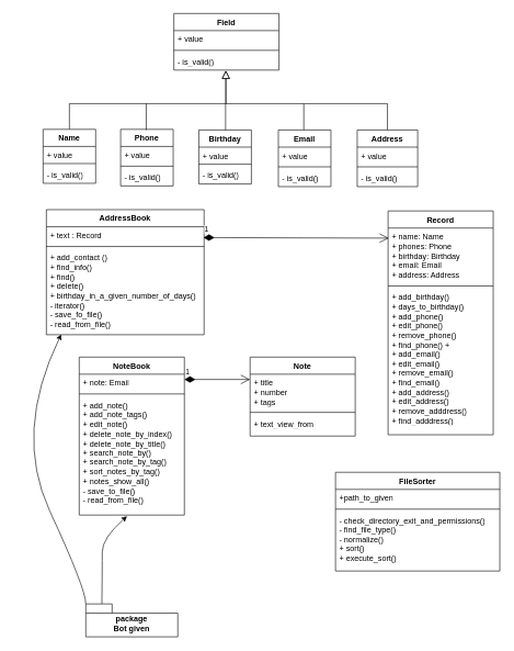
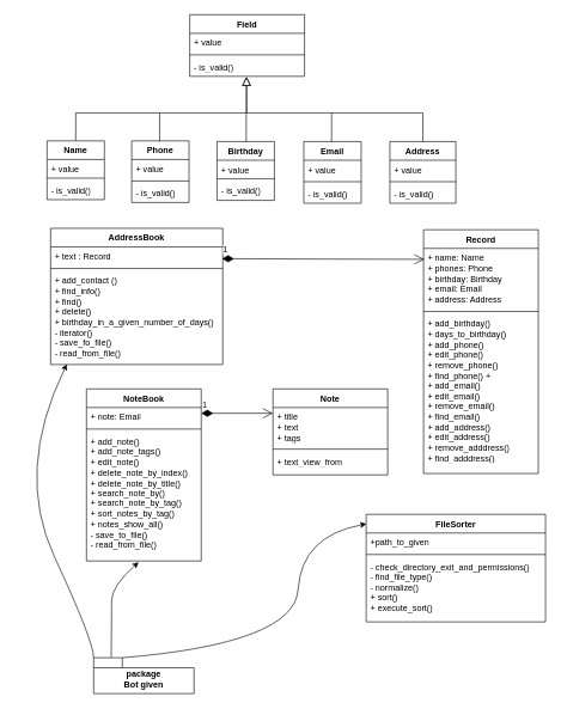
  <mxCell id="0" />
  <mxCell id="1" parent="0" />
  <mxCell id="2" value="" style="endArrow=block;endSize=10;endFill=0;shadow=0;strokeWidth=1;rounded=0;edgeStyle=elbowEdgeStyle;elbow=vertical;entryX=0.495;entryY=1.027;entryDx=0;entryDy=0;entryPerimeter=0;exitX=0.5;exitY=0;exitDx=0;exitDy=0;" parent="1" source="8" target="7" edge="1"><mxGeometry width="160" relative="1" as="geometry"><mxPoint x="104" y="210" as="sourcePoint" /><mxPoint x="324" y="198" as="targetPoint" /><Array as="points"><mxPoint x="224" y="157" /></Array></mxGeometry></mxCell>
  <mxCell id="3" value="" style="endArrow=block;endSize=10;endFill=0;shadow=0;strokeWidth=1;rounded=0;edgeStyle=elbowEdgeStyle;elbow=vertical;entryX=0.494;entryY=1.027;entryDx=0;entryDy=0;entryPerimeter=0;exitX=0.5;exitY=0;exitDx=0;exitDy=0;" parent="1" source="24" target="7" edge="1"><mxGeometry width="160" relative="1" as="geometry"><mxPoint x="584" y="210" as="sourcePoint" /><mxPoint x="324" y="198" as="targetPoint" /><Array as="points"><mxPoint x="464" y="157" /></Array></mxGeometry></mxCell>
  <mxCell id="4" value="Field" style="swimlane;fontStyle=1;align=center;verticalAlign=top;childLayout=stackLayout;horizontal=1;startSize=26;horizontalStack=0;resizeParent=1;resizeParentMax=0;resizeLast=0;collapsible=1;marginBottom=0;whiteSpace=wrap;html=1;" vertex="1" parent="1"><mxGeometry x="264" y="20" width="160" height="86" as="geometry" /></mxCell>
  <mxCell id="5" value="+ value" style="text;strokeColor=none;fillColor=none;align=left;verticalAlign=top;spacingLeft=4;spacingRight=4;overflow=hidden;rotatable=0;points=[[0,0.5],[1,0.5]];portConstraint=eastwest;whiteSpace=wrap;html=1;" vertex="1" parent="4"><mxGeometry y="26" width="160" height="26" as="geometry" /></mxCell>
  <mxCell id="6" value="" style="line;strokeWidth=1;fillColor=none;align=left;verticalAlign=middle;spacingTop=-1;spacingLeft=3;spacingRight=3;rotatable=0;labelPosition=right;points=[];portConstraint=eastwest;strokeColor=inherit;" vertex="1" parent="4"><mxGeometry y="52" width="160" height="8" as="geometry" /></mxCell>
  <mxCell id="7" value="- is_valid()" style="text;strokeColor=none;fillColor=none;align=left;verticalAlign=top;spacingLeft=4;spacingRight=4;overflow=hidden;rotatable=0;points=[[0,0.5],[1,0.5]];portConstraint=eastwest;whiteSpace=wrap;html=1;" vertex="1" parent="4"><mxGeometry y="60" width="160" height="26" as="geometry" /></mxCell>
  <mxCell id="8" value="Name" style="swimlane;fontStyle=1;align=center;verticalAlign=top;childLayout=stackLayout;horizontal=1;startSize=26;horizontalStack=0;resizeParent=1;resizeParentMax=0;resizeLast=0;collapsible=1;marginBottom=0;whiteSpace=wrap;html=1;" vertex="1" parent="1"><mxGeometry x="65" y="196" width="80" height="82" as="geometry" /></mxCell>
  <mxCell id="9" value="+ value" style="text;strokeColor=none;fillColor=none;align=left;verticalAlign=top;spacingLeft=4;spacingRight=4;overflow=hidden;rotatable=0;points=[[0,0.5],[1,0.5]];portConstraint=eastwest;whiteSpace=wrap;html=1;" vertex="1" parent="8"><mxGeometry y="26" width="80" height="22" as="geometry" /></mxCell>
  <mxCell id="10" value="" style="line;strokeWidth=1;fillColor=none;align=left;verticalAlign=middle;spacingTop=-1;spacingLeft=3;spacingRight=3;rotatable=0;labelPosition=right;points=[];portConstraint=eastwest;strokeColor=inherit;" vertex="1" parent="8"><mxGeometry y="48" width="80" height="8" as="geometry" /></mxCell>
  <mxCell id="11" value="- is_valid()" style="text;strokeColor=none;fillColor=none;align=left;verticalAlign=top;spacingLeft=4;spacingRight=4;overflow=hidden;rotatable=0;points=[[0,0.5],[1,0.5]];portConstraint=eastwest;whiteSpace=wrap;html=1;" vertex="1" parent="8"><mxGeometry y="56" width="80" height="26" as="geometry" /></mxCell>
  <mxCell id="12" value="Phone" style="swimlane;fontStyle=1;align=center;verticalAlign=top;childLayout=stackLayout;horizontal=1;startSize=26;horizontalStack=0;resizeParent=1;resizeParentMax=0;resizeLast=0;collapsible=1;marginBottom=0;whiteSpace=wrap;html=1;" vertex="1" parent="1"><mxGeometry x="183" y="196" width="80" height="86" as="geometry" /></mxCell>
  <mxCell id="13" value="+ value" style="text;strokeColor=none;fillColor=none;align=left;verticalAlign=top;spacingLeft=4;spacingRight=4;overflow=hidden;rotatable=0;points=[[0,0.5],[1,0.5]];portConstraint=eastwest;whiteSpace=wrap;html=1;" vertex="1" parent="12"><mxGeometry y="26" width="80" height="26" as="geometry" /></mxCell>
  <mxCell id="14" value="" style="line;strokeWidth=1;fillColor=none;align=left;verticalAlign=middle;spacingTop=-1;spacingLeft=3;spacingRight=3;rotatable=0;labelPosition=right;points=[];portConstraint=eastwest;strokeColor=inherit;" vertex="1" parent="12"><mxGeometry y="52" width="80" height="8" as="geometry" /></mxCell>
  <mxCell id="15" value="- is_valid()" style="text;strokeColor=none;fillColor=none;align=left;verticalAlign=top;spacingLeft=4;spacingRight=4;overflow=hidden;rotatable=0;points=[[0,0.5],[1,0.5]];portConstraint=eastwest;whiteSpace=wrap;html=1;" vertex="1" parent="12"><mxGeometry y="60" width="80" height="26" as="geometry" /></mxCell>
  <mxCell id="16" value="Birthday" style="swimlane;fontStyle=1;align=center;verticalAlign=top;childLayout=stackLayout;horizontal=1;startSize=26;horizontalStack=0;resizeParent=1;resizeParentMax=0;resizeLast=0;collapsible=1;marginBottom=0;whiteSpace=wrap;html=1;" vertex="1" parent="1"><mxGeometry x="302" y="197" width="80" height="82" as="geometry" /></mxCell>
  <mxCell id="17" value="+ value" style="text;strokeColor=none;fillColor=none;align=left;verticalAlign=top;spacingLeft=4;spacingRight=4;overflow=hidden;rotatable=0;points=[[0,0.5],[1,0.5]];portConstraint=eastwest;whiteSpace=wrap;html=1;" vertex="1" parent="16"><mxGeometry y="26" width="80" height="22" as="geometry" /></mxCell>
  <mxCell id="18" value="" style="line;strokeWidth=1;fillColor=none;align=left;verticalAlign=middle;spacingTop=-1;spacingLeft=3;spacingRight=3;rotatable=0;labelPosition=right;points=[];portConstraint=eastwest;strokeColor=inherit;" vertex="1" parent="16"><mxGeometry y="48" width="80" height="8" as="geometry" /></mxCell>
  <mxCell id="19" value="- is_valid()" style="text;strokeColor=none;fillColor=none;align=left;verticalAlign=top;spacingLeft=4;spacingRight=4;overflow=hidden;rotatable=0;points=[[0,0.5],[1,0.5]];portConstraint=eastwest;whiteSpace=wrap;html=1;" vertex="1" parent="16"><mxGeometry y="56" width="80" height="26" as="geometry" /></mxCell>
  <mxCell id="20" value="Email" style="swimlane;fontStyle=1;align=center;verticalAlign=top;childLayout=stackLayout;horizontal=1;startSize=26;horizontalStack=0;resizeParent=1;resizeParentMax=0;resizeLast=0;collapsible=1;marginBottom=0;whiteSpace=wrap;html=1;" vertex="1" parent="1"><mxGeometry x="423" y="197" width="80" height="86" as="geometry" /></mxCell>
  <mxCell id="21" value="+ value" style="text;strokeColor=none;fillColor=none;align=left;verticalAlign=top;spacingLeft=4;spacingRight=4;overflow=hidden;rotatable=0;points=[[0,0.5],[1,0.5]];portConstraint=eastwest;whiteSpace=wrap;html=1;" vertex="1" parent="20"><mxGeometry y="26" width="80" height="26" as="geometry" /></mxCell>
  <mxCell id="22" value="" style="line;strokeWidth=1;fillColor=none;align=left;verticalAlign=middle;spacingTop=-1;spacingLeft=3;spacingRight=3;rotatable=0;labelPosition=right;points=[];portConstraint=eastwest;strokeColor=inherit;" vertex="1" parent="20"><mxGeometry y="52" width="80" height="8" as="geometry" /></mxCell>
  <mxCell id="23" value="- is_valid()" style="text;strokeColor=none;fillColor=none;align=left;verticalAlign=top;spacingLeft=4;spacingRight=4;overflow=hidden;rotatable=0;points=[[0,0.5],[1,0.5]];portConstraint=eastwest;whiteSpace=wrap;html=1;" vertex="1" parent="20"><mxGeometry y="60" width="80" height="26" as="geometry" /></mxCell>
  <mxCell id="24" value="Address&lt;div&gt;&lt;br&gt;&lt;/div&gt;" style="swimlane;fontStyle=1;align=center;verticalAlign=top;childLayout=stackLayout;horizontal=1;startSize=26;horizontalStack=0;resizeParent=1;resizeParentMax=0;resizeLast=0;collapsible=1;marginBottom=0;whiteSpace=wrap;html=1;" vertex="1" parent="1"><mxGeometry x="543" y="197" width="92" height="86" as="geometry" /></mxCell>
  <mxCell id="25" value="+ value" style="text;strokeColor=none;fillColor=none;align=left;verticalAlign=top;spacingLeft=4;spacingRight=4;overflow=hidden;rotatable=0;points=[[0,0.5],[1,0.5]];portConstraint=eastwest;whiteSpace=wrap;html=1;" vertex="1" parent="24"><mxGeometry y="26" width="92" height="26" as="geometry" /></mxCell>
  <mxCell id="26" value="" style="line;strokeWidth=1;fillColor=none;align=left;verticalAlign=middle;spacingTop=-1;spacingLeft=3;spacingRight=3;rotatable=0;labelPosition=right;points=[];portConstraint=eastwest;strokeColor=inherit;" vertex="1" parent="24"><mxGeometry y="52" width="92" height="8" as="geometry" /></mxCell>
  <mxCell id="27" value="- is_valid()" style="text;strokeColor=none;fillColor=none;align=left;verticalAlign=top;spacingLeft=4;spacingRight=4;overflow=hidden;rotatable=0;points=[[0,0.5],[1,0.5]];portConstraint=eastwest;whiteSpace=wrap;html=1;" vertex="1" parent="24"><mxGeometry y="60" width="92" height="26" as="geometry" /></mxCell>
  <mxCell id="28" value="" style="endArrow=none;html=1;rounded=0;" edge="1" parent="1"><mxGeometry width="50" height="50" relative="1" as="geometry"><mxPoint x="222" y="197" as="sourcePoint" /><mxPoint x="222" y="157" as="targetPoint" /></mxGeometry></mxCell>
  <mxCell id="29" value="" style="endArrow=none;html=1;rounded=0;" edge="1" parent="1"><mxGeometry width="50" height="50" relative="1" as="geometry"><mxPoint x="461.72" y="197" as="sourcePoint" /><mxPoint x="461.72" y="157" as="targetPoint" /></mxGeometry></mxCell>
  <mxCell id="30" value="" style="endArrow=none;html=1;rounded=0;" edge="1" parent="1"><mxGeometry width="50" height="50" relative="1" as="geometry"><mxPoint x="342.72" y="197" as="sourcePoint" /><mxPoint x="342.72" y="157" as="targetPoint" /></mxGeometry></mxCell>
  <mxCell id="31" value="AddressBook" style="swimlane;fontStyle=1;align=center;verticalAlign=top;childLayout=stackLayout;horizontal=1;startSize=26;horizontalStack=0;resizeParent=1;resizeParentMax=0;resizeLast=0;collapsible=1;marginBottom=0;whiteSpace=wrap;html=1;" vertex="1" parent="1"><mxGeometry x="70" y="318" width="240" height="190" as="geometry" /></mxCell>
  <mxCell id="32" value="+ text : Record" style="text;strokeColor=none;fillColor=none;align=left;verticalAlign=top;spacingLeft=4;spacingRight=4;overflow=hidden;rotatable=0;points=[[0,0.5],[1,0.5]];portConstraint=eastwest;whiteSpace=wrap;html=1;" vertex="1" parent="31"><mxGeometry y="26" width="240" height="26" as="geometry" /></mxCell>
  <mxCell id="33" value="" style="line;strokeWidth=1;fillColor=none;align=left;verticalAlign=middle;spacingTop=-1;spacingLeft=3;spacingRight=3;rotatable=0;labelPosition=right;points=[];portConstraint=eastwest;strokeColor=inherit;" vertex="1" parent="31"><mxGeometry y="52" width="240" height="8" as="geometry" /></mxCell>
  <mxCell id="34" value="+ add_contact ()&lt;div&gt;+ find_info()&lt;/div&gt;&lt;div&gt;+ find()&lt;/div&gt;&lt;div&gt;+ delete()&lt;/div&gt;&lt;div&gt;&lt;div&gt;+ birthday_in_a_given_number_of_days()&lt;/div&gt;&lt;div&gt;- iterator()&lt;/div&gt;&lt;div&gt;- save_fo_file()&lt;/div&gt;&lt;div&gt;- read_from_file()&lt;/div&gt;&lt;div&gt;&lt;br&gt;&lt;/div&gt;&lt;div&gt;&lt;br&gt;&lt;/div&gt;&lt;/div&gt;" style="text;strokeColor=none;fillColor=none;align=left;verticalAlign=top;spacingLeft=4;spacingRight=4;overflow=hidden;rotatable=0;points=[[0,0.5],[1,0.5]];portConstraint=eastwest;whiteSpace=wrap;html=1;" vertex="1" parent="31"><mxGeometry y="60" width="240" height="130" as="geometry" /></mxCell>
  <mxCell id="35" value="Record" style="swimlane;fontStyle=1;align=center;verticalAlign=top;childLayout=stackLayout;horizontal=1;startSize=26;horizontalStack=0;resizeParent=1;resizeParentMax=0;resizeLast=0;collapsible=1;marginBottom=0;whiteSpace=wrap;html=1;" vertex="1" parent="1"><mxGeometry x="590" y="320" width="160" height="340" as="geometry" /></mxCell>
  <mxCell id="36" value="+ name: Name&lt;div&gt;+ phones: Phone&lt;/div&gt;&lt;div&gt;+ birthday: Birthday&lt;/div&gt;&lt;div&gt;+ email: Email&lt;/div&gt;&lt;div&gt;+ address: Address&lt;/div&gt;" style="text;strokeColor=none;fillColor=none;align=left;verticalAlign=top;spacingLeft=4;spacingRight=4;overflow=hidden;rotatable=0;points=[[0,0.5],[1,0.5]];portConstraint=eastwest;whiteSpace=wrap;html=1;" vertex="1" parent="35"><mxGeometry y="26" width="160" height="84" as="geometry" /></mxCell>
  <mxCell id="37" value="" style="line;strokeWidth=1;fillColor=none;align=left;verticalAlign=middle;spacingTop=-1;spacingLeft=3;spacingRight=3;rotatable=0;labelPosition=right;points=[];portConstraint=eastwest;strokeColor=inherit;" vertex="1" parent="35"><mxGeometry y="110" width="160" height="8" as="geometry" /></mxCell>
  <mxCell id="38" value="+ add_birthday()&lt;div&gt;+ days_to_birthday()&lt;/div&gt;&lt;div&gt;+ add_phone()&lt;/div&gt;&lt;div&gt;+ edit_phone()&lt;/div&gt;&lt;div&gt;+ remove_phone()&amp;nbsp;&lt;/div&gt;&lt;div&gt;+ find_phone() +&lt;/div&gt;&lt;div&gt;+ add_email()&amp;nbsp;&lt;/div&gt;&lt;div&gt;+ edit_email()&lt;/div&gt;&lt;div&gt;+ remove_email()&lt;/div&gt;&lt;div&gt;+ find_email()&amp;nbsp;&lt;/div&gt;&lt;div&gt;+ add_address()&lt;/div&gt;&lt;div&gt;+ edit_address()&amp;nbsp;&lt;/div&gt;&lt;div&gt;+ remove_adddress()&lt;/div&gt;&lt;div&gt;+ find_adddress()&lt;/div&gt;" style="text;strokeColor=none;fillColor=none;align=left;verticalAlign=top;spacingLeft=4;spacingRight=4;overflow=hidden;rotatable=0;points=[[0,0.5],[1,0.5]];portConstraint=eastwest;whiteSpace=wrap;html=1;" vertex="1" parent="35"><mxGeometry y="118" width="160" height="222" as="geometry" /></mxCell>
  <mxCell id="39" value="1" style="endArrow=open;html=1;endSize=12;startArrow=diamondThin;startSize=14;startFill=1;edgeStyle=orthogonalEdgeStyle;align=left;verticalAlign=bottom;rounded=0;entryX=0.007;entryY=0.182;entryDx=0;entryDy=0;entryPerimeter=0;" edge="1" parent="1" target="36"><mxGeometry x="-1" y="3" relative="1" as="geometry"><mxPoint x="309" y="360.37" as="sourcePoint" /><mxPoint x="469" y="360.37" as="targetPoint" /></mxGeometry></mxCell>
  <mxCell id="40" value="NoteBook" style="swimlane;fontStyle=1;align=center;verticalAlign=top;childLayout=stackLayout;horizontal=1;startSize=26;horizontalStack=0;resizeParent=1;resizeParentMax=0;resizeLast=0;collapsible=1;marginBottom=0;whiteSpace=wrap;html=1;" vertex="1" parent="1"><mxGeometry x="120" y="542" width="160" height="240" as="geometry" /></mxCell>
  <mxCell id="41" value="+ note: Email" style="text;strokeColor=none;fillColor=none;align=left;verticalAlign=top;spacingLeft=4;spacingRight=4;overflow=hidden;rotatable=0;points=[[0,0.5],[1,0.5]];portConstraint=eastwest;whiteSpace=wrap;html=1;" vertex="1" parent="40"><mxGeometry y="26" width="160" height="26" as="geometry" /></mxCell>
  <mxCell id="42" value="" style="line;strokeWidth=1;fillColor=none;align=left;verticalAlign=middle;spacingTop=-1;spacingLeft=3;spacingRight=3;rotatable=0;labelPosition=right;points=[];portConstraint=eastwest;strokeColor=inherit;" vertex="1" parent="40"><mxGeometry y="52" width="160" height="8" as="geometry" /></mxCell>
  <mxCell id="43" value="+ add_note()&lt;div&gt;+ add_note_tags()&lt;/div&gt;&lt;div&gt;+ edit_note()&lt;/div&gt;&lt;div&gt;+ delete_note_by_index()&lt;/div&gt;&lt;div&gt;+ delete_note_by_title()&amp;nbsp;&lt;/div&gt;&lt;div&gt;+ search_note_by()&lt;/div&gt;&lt;div&gt;+ search_note_by_tag()&lt;/div&gt;&lt;div&gt;&lt;span style=&quot;background-color: initial;&quot;&gt;+ sort_notes_by_tag()&lt;/span&gt;&lt;/div&gt;&lt;div&gt;+ notes_show_all()&lt;/div&gt;&lt;div&gt;- save_to_file()&lt;/div&gt;&lt;div&gt;- read_from_file()&lt;/div&gt;" style="text;strokeColor=none;fillColor=none;align=left;verticalAlign=top;spacingLeft=4;spacingRight=4;overflow=hidden;rotatable=0;points=[[0,0.5],[1,0.5]];portConstraint=eastwest;whiteSpace=wrap;html=1;" vertex="1" parent="40"><mxGeometry y="60" width="160" height="180" as="geometry" /></mxCell>
  <mxCell id="44" value="Note" style="swimlane;fontStyle=1;align=center;verticalAlign=top;childLayout=stackLayout;horizontal=1;startSize=26;horizontalStack=0;resizeParent=1;resizeParentMax=0;resizeLast=0;collapsible=1;marginBottom=0;whiteSpace=wrap;html=1;" vertex="1" parent="1"><mxGeometry x="380" y="542" width="160" height="120" as="geometry" /></mxCell>
- <mxCell id="45" value="+ title&lt;div&gt;+ number&lt;/div&gt;&lt;div&gt;+ tags&lt;/div&gt;" style="text;strokeColor=none;fillColor=none;align=left;verticalAlign=top;spacingLeft=4;spacingRight=4;overflow=hidden;rotatable=0;points=[[0,0.5],[1,0.5]];portConstraint=eastwest;whiteSpace=wrap;html=1;" vertex="1" parent="44"><mxGeometry y="26" width="160" height="54" as="geometry" /></mxCell>
+ <mxCell id="45" value="+ title&lt;div&gt;+ text&lt;/div&gt;&lt;div&gt;+ tags&lt;/div&gt;" style="text;strokeColor=none;fillColor=none;align=left;verticalAlign=top;spacingLeft=4;spacingRight=4;overflow=hidden;rotatable=0;points=[[0,0.5],[1,0.5]];portConstraint=eastwest;whiteSpace=wrap;html=1;" vertex="1" parent="44"><mxGeometry y="26" width="160" height="54" as="geometry" /></mxCell>
  <mxCell id="46" value="" style="line;strokeWidth=1;fillColor=none;align=left;verticalAlign=middle;spacingTop=-1;spacingLeft=3;spacingRight=3;rotatable=0;labelPosition=right;points=[];portConstraint=eastwest;strokeColor=inherit;" vertex="1" parent="44"><mxGeometry y="80" width="160" height="8" as="geometry" /></mxCell>
  <mxCell id="47" value="+ text_view_from" style="text;strokeColor=none;fillColor=none;align=left;verticalAlign=top;spacingLeft=4;spacingRight=4;overflow=hidden;rotatable=0;points=[[0,0.5],[1,0.5]];portConstraint=eastwest;whiteSpace=wrap;html=1;" vertex="1" parent="44"><mxGeometry y="88" width="160" height="32" as="geometry" /></mxCell>
  <mxCell id="48" value="1" style="endArrow=open;html=1;endSize=12;startArrow=diamondThin;startSize=14;startFill=1;edgeStyle=orthogonalEdgeStyle;align=left;verticalAlign=bottom;rounded=0;" edge="1" parent="1"><mxGeometry x="-1" y="3" relative="1" as="geometry"><mxPoint x="280" y="576" as="sourcePoint" /><mxPoint x="380" y="576" as="targetPoint" /></mxGeometry></mxCell>
  <mxCell id="49" value="FileSorter&lt;div&gt;&lt;br&gt;&lt;/div&gt;" style="swimlane;fontStyle=1;align=center;verticalAlign=top;childLayout=stackLayout;horizontal=1;startSize=26;horizontalStack=0;resizeParent=1;resizeParentMax=0;resizeLast=0;collapsible=1;marginBottom=0;whiteSpace=wrap;html=1;" vertex="1" parent="1"><mxGeometry x="510" y="717" width="250" height="150" as="geometry" /></mxCell>
  <mxCell id="50" value="+path_to_given" style="text;strokeColor=none;fillColor=none;align=left;verticalAlign=top;spacingLeft=4;spacingRight=4;overflow=hidden;rotatable=0;points=[[0,0.5],[1,0.5]];portConstraint=eastwest;whiteSpace=wrap;html=1;" vertex="1" parent="49"><mxGeometry y="26" width="250" height="26" as="geometry" /></mxCell>
  <mxCell id="51" value="" style="line;strokeWidth=1;fillColor=none;align=left;verticalAlign=middle;spacingTop=-1;spacingLeft=3;spacingRight=3;rotatable=0;labelPosition=right;points=[];portConstraint=eastwest;strokeColor=inherit;" vertex="1" parent="49"><mxGeometry y="52" width="250" height="8" as="geometry" /></mxCell>
  <mxCell id="52" value="- check_directory_exit_and_permissions()&lt;div&gt;- find_file_type()&lt;/div&gt;&lt;div&gt;- normalize()&lt;/div&gt;&lt;div&gt;+ sort()&lt;/div&gt;&lt;div&gt;+ execute_sort()&lt;/div&gt;" style="text;strokeColor=none;fillColor=none;align=left;verticalAlign=top;spacingLeft=4;spacingRight=4;overflow=hidden;rotatable=0;points=[[0,0.5],[1,0.5]];portConstraint=eastwest;whiteSpace=wrap;html=1;" vertex="1" parent="49"><mxGeometry y="60" width="250" height="90" as="geometry" /></mxCell>
  <mxCell id="53" value="package&lt;div&gt;Bot given&lt;/div&gt;" style="shape=folder;fontStyle=1;spacingTop=10;tabWidth=40;tabHeight=14;tabPosition=left;html=1;whiteSpace=wrap;" vertex="1" parent="1"><mxGeometry x="130" y="917" width="140" height="50" as="geometry" /></mxCell>
+ <mxCell id="54" value="" style="curved=1;endArrow=classic;html=1;rounded=0;exitX=0;exitY=0;exitDx=40;exitDy=0;exitPerimeter=0;entryX=0.001;entryY=0.089;entryDx=0;entryDy=0;entryPerimeter=0;" edge="1" parent="1" source="53" target="49"><mxGeometry width="50" height="50" relative="1" as="geometry"><mxPoint x="420" y="797" as="sourcePoint" /><mxPoint x="470" y="747" as="targetPoint" /><Array as="points"><mxPoint x="410" y="897" /><mxPoint x="420" y="747" /></Array></mxGeometry></mxCell>
  <mxCell id="55" value="" style="curved=1;endArrow=classic;html=1;rounded=0;exitX=0.076;exitY=-0.048;exitDx=0;exitDy=0;exitPerimeter=0;entryX=0.648;entryY=1.032;entryDx=0;entryDy=0;entryPerimeter=0;" edge="1" parent="1"><mxGeometry width="50" height="50" relative="1" as="geometry"><mxPoint x="154.5" y="916.6" as="sourcePoint" /><mxPoint x="192.68" y="783.76" as="targetPoint" /><Array as="points"><mxPoint x="155" y="859" /><mxPoint x="155" y="817" /></Array></mxGeometry></mxCell>
  <mxCell id="56" value="" style="curved=1;endArrow=classic;html=1;rounded=0;entryX=0.094;entryY=1.02;entryDx=0;entryDy=0;entryPerimeter=0;exitX=0;exitY=0;exitDx=0;exitDy=0;exitPerimeter=0;" edge="1" parent="1" source="53"><mxGeometry width="50" height="50" relative="1" as="geometry"><mxPoint x="140" y="914" as="sourcePoint" /><mxPoint x="92.56" y="507.6" as="targetPoint" /><Array as="points"><mxPoint x="130" y="894" /><mxPoint x="20" y="657" /></Array></mxGeometry></mxCell>
